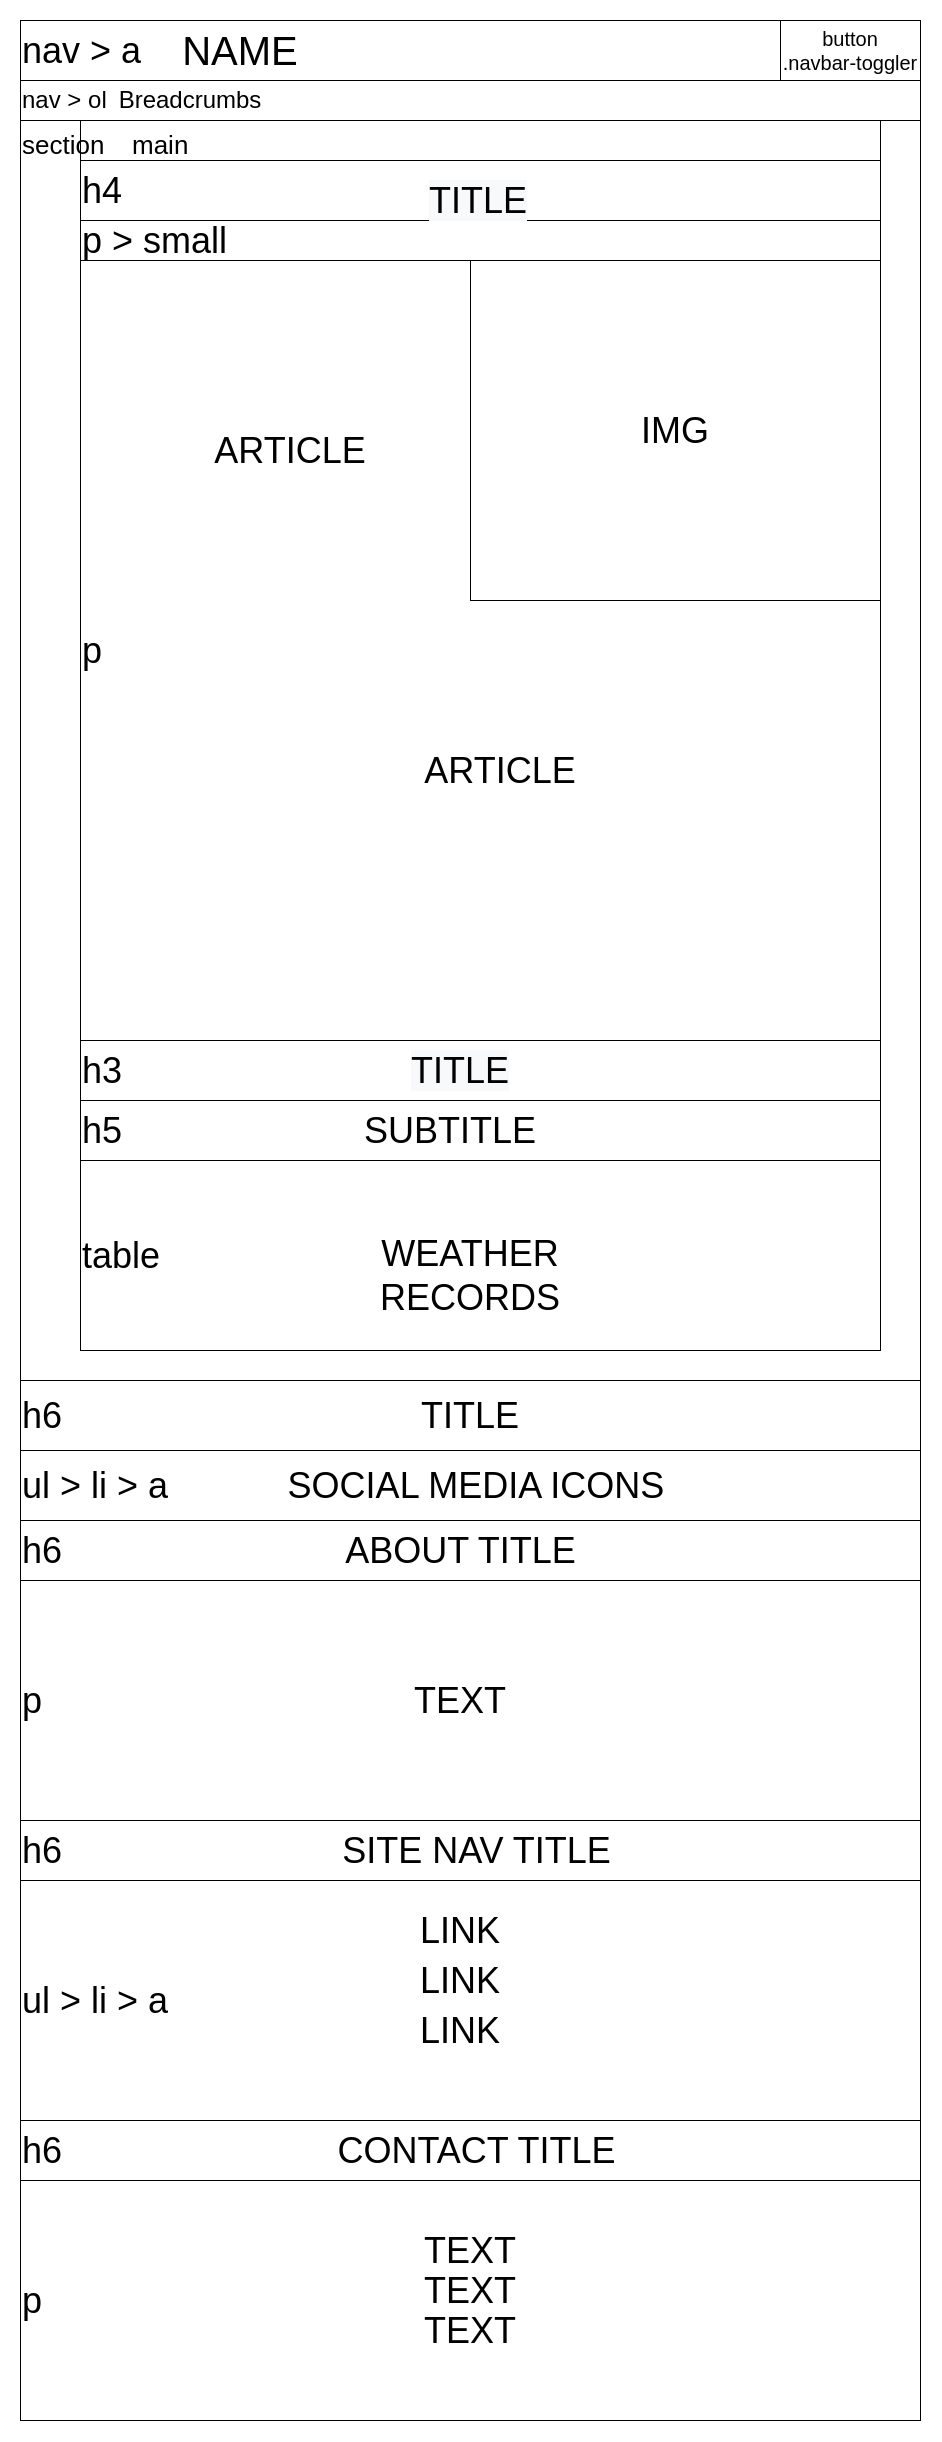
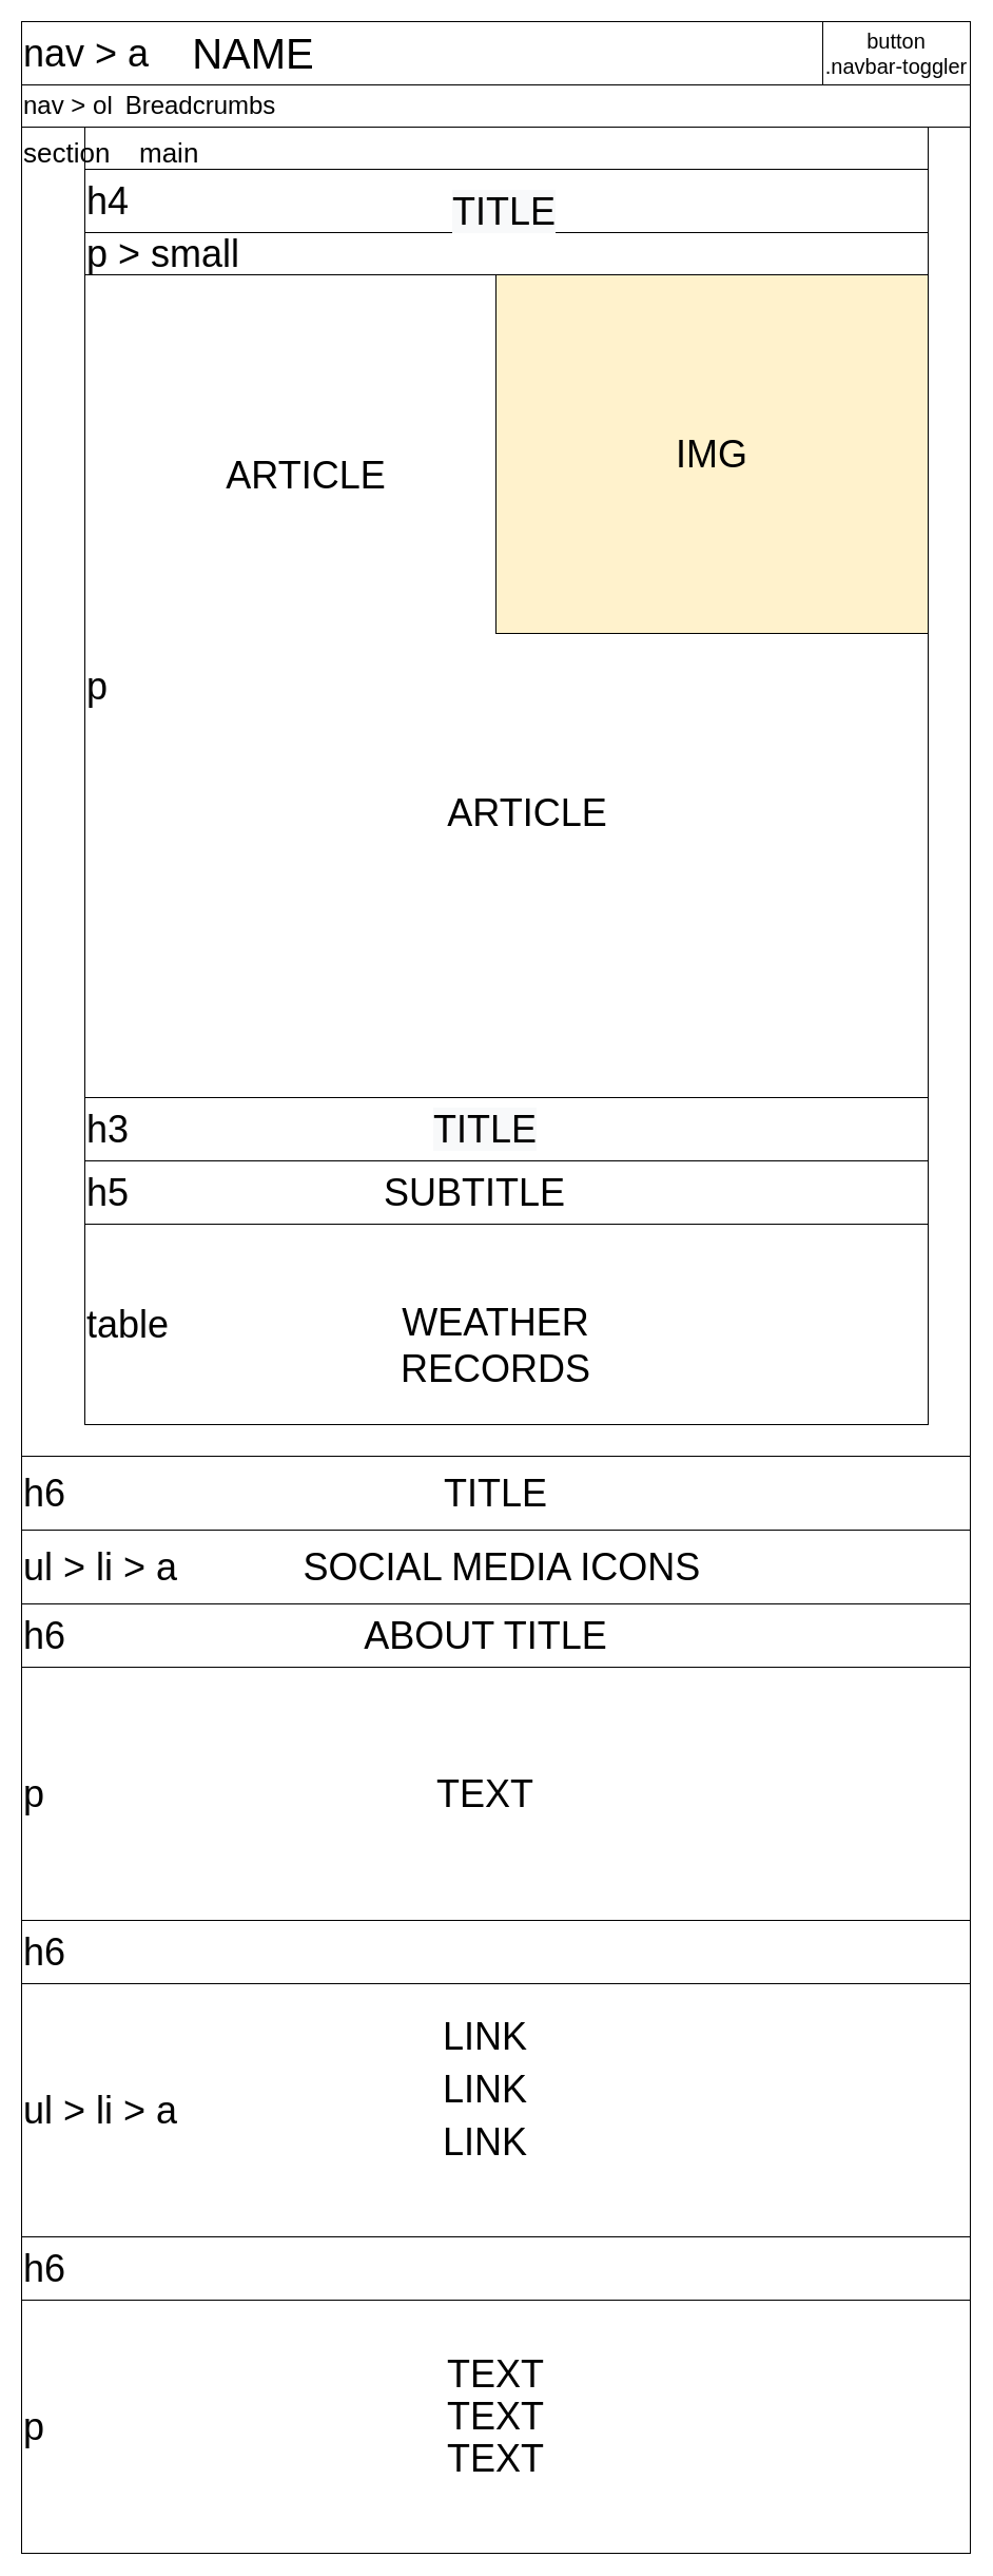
  <mxCell id="0" />
  <mxCell id="1" parent="0" />
  <mxCell id="2" value="&lt;div align=&quot;left&quot;&gt;&lt;font style=&quot;font-size: 36px&quot;&gt;nav &amp;gt; a&lt;/font&gt;&lt;/div&gt;" parent="1" style="rounded=0;whiteSpace=wrap;html=1;align=left;" vertex="1"><mxGeometry as="geometry" width="900" height="60" x="20" y="20" /></mxCell>
  <mxCell id="3" value="&lt;div align=&quot;left&quot;&gt;&lt;font style=&quot;font-size: 24px&quot;&gt;nav &amp;gt; ol&lt;/font&gt;&lt;/div&gt;" parent="1" style="rounded=0;whiteSpace=wrap;html=1;align=left;" vertex="1"><mxGeometry as="geometry" width="900" height="40" y="80" x="20" /></mxCell>
  <mxCell id="4" value="&lt;font style=&quot;font-size: 20px&quot;&gt;button&lt;br&gt;.navbar-toggler&lt;/font&gt;" parent="1" style="rounded=0;whiteSpace=wrap;html=1;" vertex="1"><mxGeometry as="geometry" width="140" height="60" x="780" y="20" /></mxCell>
  <mxCell id="5" value="&lt;font style=&quot;font-size: 40px&quot;&gt;NAME&lt;/font&gt;" parent="1" style="text;html=1;strokeColor=none;fillColor=none;align=center;verticalAlign=middle;whiteSpace=wrap;rounded=0;" vertex="1"><mxGeometry as="geometry" width="160" height="20" x="160" y="40" /></mxCell>
  <mxCell id="6" value="&lt;font style=&quot;font-size: 24px&quot;&gt;Breadcrumbs&lt;/font&gt;" parent="1" style="text;html=1;strokeColor=none;fillColor=none;align=center;verticalAlign=middle;whiteSpace=wrap;rounded=0;" vertex="1"><mxGeometry as="geometry" width="100" height="20" x="140" y="90" /></mxCell>
  <mxCell id="7" value="" parent="1" style="rounded=0;whiteSpace=wrap;html=1;" vertex="1"><mxGeometry as="geometry" width="900" height="1260" y="120" x="20" /></mxCell>
  <mxCell id="8" value="" parent="1" style="rounded=0;whiteSpace=wrap;html=1;" vertex="1"><mxGeometry as="geometry" width="800" height="1230" x="80" y="120" /></mxCell>
  <mxCell id="9" value="&lt;div align=&quot;left&quot; style=&quot;font-size: 26px&quot;&gt;&lt;font style=&quot;font-size: 26px&quot;&gt;section&lt;/font&gt;&lt;/div&gt;" parent="1" style="text;html=1;strokeColor=none;fillColor=none;align=left;verticalAlign=middle;whiteSpace=wrap;rounded=0;" vertex="1"><mxGeometry as="geometry" width="120" height="50" y="120" x="20" /></mxCell>
  <mxCell id="10" value="&lt;div align=&quot;left&quot; style=&quot;font-size: 26px&quot;&gt;&lt;font style=&quot;font-size: 26px&quot;&gt;main&lt;/font&gt;&lt;/div&gt;" parent="1" style="text;html=1;strokeColor=none;fillColor=none;align=left;verticalAlign=middle;whiteSpace=wrap;rounded=0;" vertex="1"><mxGeometry as="geometry" width="120" height="50" x="130" y="120" /></mxCell>
  <mxCell id="11" value="&lt;div align=&quot;left&quot;&gt;&lt;font style=&quot;font-size: 36px&quot;&gt;h4&lt;/font&gt;&lt;/div&gt;" parent="1" style="rounded=0;whiteSpace=wrap;html=1;align=left;" vertex="1"><mxGeometry as="geometry" width="800" height="60" x="80" y="160" /></mxCell>
  <mxCell id="12" value="&lt;div align=&quot;left&quot;&gt;&lt;font style=&quot;font-size: 36px&quot;&gt;p &amp;gt; small&lt;/font&gt;&lt;/div&gt;" parent="1" style="rounded=0;whiteSpace=wrap;html=1;align=left;" vertex="1"><mxGeometry as="geometry" width="800" height="40" x="80" y="220" /></mxCell>
  <mxCell id="13" value="&lt;div align=&quot;left&quot;&gt;&lt;font style=&quot;font-size: 36px&quot;&gt;p&lt;/font&gt;&lt;/div&gt;" parent="1" style="rounded=0;whiteSpace=wrap;html=1;align=left;" vertex="1"><mxGeometry as="geometry" width="800" height="780" x="80" y="260" /></mxCell>
- <mxCell id="14" value="&lt;font style=&quot;font-size: 36px&quot;&gt;IMG&lt;/font&gt;" parent="1" style="rounded=0;whiteSpace=wrap;html=1;" vertex="1"><mxGeometry as="geometry" width="410" height="340" x="470" y="260" /></mxCell>
+ <mxCell id="14" value="&lt;font style=&quot;font-size: 36px&quot;&gt;IMG&lt;/font&gt;" parent="1" style="rounded=0;whiteSpace=wrap;html=1;fillColor=#fff2cc;" vertex="1"><mxGeometry as="geometry" width="410" height="340" x="470" y="260" /></mxCell>
  <mxCell id="15" value="&lt;div align=&quot;left&quot;&gt;&lt;font style=&quot;font-size: 36px&quot;&gt;table&lt;/font&gt;&lt;/div&gt;" parent="1" style="rounded=0;whiteSpace=wrap;html=1;align=left;" vertex="1"><mxGeometry as="geometry" width="800" height="190" x="80" y="1160" /></mxCell>
  <mxCell id="16" value="&lt;div align=&quot;left&quot;&gt;&lt;font style=&quot;font-size: 36px&quot;&gt;h3&lt;/font&gt;&lt;/div&gt;" parent="1" style="rounded=0;whiteSpace=wrap;html=1;align=left;" vertex="1"><mxGeometry as="geometry" width="800" height="60" x="80" y="1040" /></mxCell>
  <mxCell id="17" value="&lt;div align=&quot;left&quot;&gt;&lt;font style=&quot;font-size: 36px&quot;&gt;h5&lt;/font&gt;&lt;/div&gt;" parent="1" style="rounded=0;whiteSpace=wrap;html=1;align=left;" vertex="1"><mxGeometry as="geometry" width="800" height="60" x="80" y="1100" /></mxCell>
  <mxCell id="18" value="&lt;font style=&quot;font-size: 36px&quot;&gt;ARTICLE&lt;/font&gt;" parent="1" style="text;html=1;strokeColor=none;fillColor=none;align=center;verticalAlign=middle;whiteSpace=wrap;rounded=0;" vertex="1"><mxGeometry as="geometry" width="260" height="20" x="160" y="440" /></mxCell>
  <mxCell id="19" value="&lt;font style=&quot;font-size: 36px&quot;&gt;ARTICLE&lt;/font&gt;" parent="1" style="text;html=1;strokeColor=none;fillColor=none;align=center;verticalAlign=middle;whiteSpace=wrap;rounded=0;" vertex="1"><mxGeometry as="geometry" width="260" height="20" x="370" y="760" /></mxCell>
  <mxCell id="20" value="&lt;font style=&quot;font-size: 36px&quot;&gt;&lt;span style=&quot;display: inline ; float: none ; background-color: rgb(248 , 249 , 250) ; color: rgb(0 , 0 , 0) ; font-family: &amp;#34;helvetica&amp;#34; ; font-size: 36px ; font-style: normal ; font-variant: normal ; font-weight: 400 ; letter-spacing: normal ; text-align: center ; text-decoration: none ; text-indent: 0px ; text-transform: none ; white-space: normal ; word-spacing: 0px&quot;&gt;TITLE&lt;/span&gt;&lt;/font&gt;&lt;b&gt;&lt;/b&gt;&lt;i&gt;&lt;/i&gt;&lt;u&gt;&lt;/u&gt;&lt;sub&gt;&lt;/sub&gt;&lt;sup&gt;&lt;/sup&gt;&lt;strike&gt;&lt;/strike&gt;" parent="1" style="text;html=1;strokeColor=none;fillColor=none;align=center;verticalAlign=middle;whiteSpace=wrap;rounded=0;" vertex="1"><mxGeometry as="geometry" width="260" height="20" x="330" y="1060" /></mxCell>
  <mxCell id="21" value="&lt;font style=&quot;font-size: 36px&quot;&gt;SUBTITLE&lt;/font&gt;" parent="1" style="text;html=1;strokeColor=none;fillColor=none;align=center;verticalAlign=middle;whiteSpace=wrap;rounded=0;" vertex="1"><mxGeometry as="geometry" width="260" height="20" x="320" y="1120" /></mxCell>
  <mxCell id="22" value="&lt;font style=&quot;font-size: 36px&quot;&gt;WEATHER RECORDS&lt;/font&gt;" parent="1" style="text;html=1;strokeColor=none;fillColor=none;align=center;verticalAlign=middle;whiteSpace=wrap;rounded=0;" vertex="1"><mxGeometry x="330" y="1265" as="geometry" width="280" height="20" /></mxCell>
  <mxCell id="23" value="&lt;font style=&quot;font-size: 36px&quot;&gt;&lt;span style=&quot;display: inline ; float: none ; background-color: rgb(248 , 249 , 250) ; color: rgb(0 , 0 , 0) ; font-family: &amp;#34;helvetica&amp;#34; ; font-size: 36px ; font-style: normal ; font-variant: normal ; font-weight: 400 ; letter-spacing: normal ; text-align: center ; text-decoration: none ; text-indent: 0px ; text-transform: none ; white-space: normal ; word-spacing: 0px&quot;&gt;TITLE&lt;/span&gt;&lt;/font&gt;&lt;b&gt;&lt;/b&gt;&lt;i&gt;&lt;/i&gt;&lt;u&gt;&lt;/u&gt;&lt;sub&gt;&lt;/sub&gt;&lt;sup&gt;&lt;/sup&gt;&lt;strike&gt;&lt;/strike&gt;" parent="1" style="text;html=1;strokeColor=none;fillColor=none;align=center;verticalAlign=middle;whiteSpace=wrap;rounded=0;" vertex="1"><mxGeometry as="geometry" width="260" height="20" x="347.5" y="190" /></mxCell>
  <mxCell id="24" value="&lt;div align=&quot;left&quot; style=&quot;font-size: 36px&quot;&gt;h6&lt;/div&gt;" parent="1" style="rounded=0;whiteSpace=wrap;html=1;align=left;" vertex="1"><mxGeometry as="geometry" width="900" height="70" y="1380" x="20" /></mxCell>
  <mxCell id="25" value="&lt;div align=&quot;left&quot; style=&quot;font-size: 36px&quot;&gt;&lt;font style=&quot;font-size: 36px&quot;&gt;ul &amp;gt; li &amp;gt; a&lt;/font&gt;&lt;br&gt;&lt;/div&gt;" parent="1" style="rounded=0;whiteSpace=wrap;html=1;align=left;" vertex="1"><mxGeometry as="geometry" width="900" height="70" y="1450" x="20" /></mxCell>
  <mxCell id="26" value="&lt;font style=&quot;font-size: 36px&quot;&gt;TITLE&lt;/font&gt;" parent="1" style="text;html=1;strokeColor=none;fillColor=none;align=center;verticalAlign=middle;whiteSpace=wrap;rounded=0;" vertex="1"><mxGeometry as="geometry" width="130" height="20" x="405" y="1405" /></mxCell>
  <mxCell id="27" value="&lt;font style=&quot;font-size: 36px&quot;&gt;SOCIAL MEDIA ICONS&lt;/font&gt;" parent="1" style="text;html=1;strokeColor=none;fillColor=none;align=center;verticalAlign=middle;whiteSpace=wrap;rounded=0;" vertex="1"><mxGeometry as="geometry" width="388" height="20" x="282" y="1475" /></mxCell>
  <mxCell id="28" value="&lt;div align=&quot;left&quot;&gt;&lt;font style=&quot;font-size: 36px&quot;&gt;h6&lt;/font&gt;&lt;/div&gt;" parent="1" style="rounded=0;whiteSpace=wrap;html=1;align=left;" vertex="1"><mxGeometry as="geometry" width="900" height="60" y="1520" x="20" /></mxCell>
  <mxCell id="29" value="&lt;font style=&quot;font-size: 36px&quot;&gt;ABOUT TITLE&lt;/font&gt;" parent="1" style="text;html=1;strokeColor=none;fillColor=none;align=center;verticalAlign=middle;whiteSpace=wrap;rounded=0;" vertex="1"><mxGeometry as="geometry" width="245" height="20" x="337.5" y="1540" /></mxCell>
  <mxCell id="30" value="&lt;div align=&quot;left&quot;&gt;&lt;font style=&quot;font-size: 36px&quot;&gt;p&lt;/font&gt;&lt;/div&gt;" parent="1" style="rounded=0;whiteSpace=wrap;html=1;align=left;" vertex="1"><mxGeometry as="geometry" width="900" height="240" y="1580" x="20" /></mxCell>
  <mxCell id="31" value="&lt;font style=&quot;font-size: 36px&quot;&gt;TEXT&lt;/font&gt;" parent="1" style="text;html=1;strokeColor=none;fillColor=none;align=center;verticalAlign=middle;whiteSpace=wrap;rounded=0;" vertex="1"><mxGeometry as="geometry" width="130" height="20" x="395" y="1690" /></mxCell>
  <mxCell id="32" value="&lt;div align=&quot;left&quot;&gt;&lt;font style=&quot;font-size: 36px&quot;&gt;h6&lt;/font&gt;&lt;/div&gt;" parent="1" style="rounded=0;whiteSpace=wrap;html=1;align=left;" vertex="1"><mxGeometry as="geometry" width="900" height="60" y="1820" x="20" /></mxCell>
- <mxCell id="33" value="&lt;font style=&quot;font-size: 36px&quot;&gt;SITE NAV TITLE&lt;/font&gt;" parent="1" style="text;html=1;strokeColor=none;fillColor=none;align=center;verticalAlign=middle;whiteSpace=wrap;rounded=0;" vertex="1"><mxGeometry as="geometry" width="305" height="20" x="323.5" y="1840" /></mxCell>
  <mxCell id="34" value="&lt;div align=&quot;left&quot;&gt;&lt;font style=&quot;font-size: 36px&quot;&gt;ul &amp;gt; li &amp;gt; a&lt;/font&gt;&lt;/div&gt;" parent="1" style="rounded=0;whiteSpace=wrap;html=1;align=left;" vertex="1"><mxGeometry as="geometry" width="900" height="240" y="1880" x="20" /></mxCell>
  <mxCell id="35" value="&lt;font style=&quot;font-size: 36px&quot;&gt;LINK&lt;/font&gt;" parent="1" style="text;html=1;strokeColor=none;fillColor=none;align=center;verticalAlign=middle;whiteSpace=wrap;rounded=0;" vertex="1"><mxGeometry as="geometry" width="130" height="20" x="395" y="1920" /></mxCell>
  <mxCell id="36" value="&lt;font style=&quot;font-size: 36px&quot;&gt;LINK&lt;/font&gt;" parent="1" style="text;html=1;strokeColor=none;fillColor=none;align=center;verticalAlign=middle;whiteSpace=wrap;rounded=0;" vertex="1"><mxGeometry as="geometry" width="130" height="20" x="395" y="1970" /></mxCell>
  <mxCell id="37" value="&lt;font style=&quot;font-size: 36px&quot;&gt;LINK&lt;/font&gt;" parent="1" style="text;html=1;strokeColor=none;fillColor=none;align=center;verticalAlign=middle;whiteSpace=wrap;rounded=0;" vertex="1"><mxGeometry as="geometry" width="130" height="20" x="395" y="2020" /></mxCell>
  <mxCell id="38" value="&lt;div align=&quot;left&quot;&gt;&lt;font style=&quot;font-size: 36px&quot;&gt;h6&lt;/font&gt;&lt;/div&gt;" parent="1" style="rounded=0;whiteSpace=wrap;html=1;align=left;" vertex="1"><mxGeometry as="geometry" width="900" height="60" y="2120" x="20" /></mxCell>
- <mxCell id="39" value="&lt;font style=&quot;font-size: 36px&quot;&gt;CONTACT TITLE&lt;/font&gt;" parent="1" style="text;html=1;strokeColor=none;fillColor=none;align=center;verticalAlign=middle;whiteSpace=wrap;rounded=0;" vertex="1"><mxGeometry as="geometry" width="305" height="20" x="323.5" y="2140" /></mxCell>
  <mxCell id="40" value="&lt;div align=&quot;left&quot;&gt;&lt;font style=&quot;font-size: 36px&quot;&gt;p&lt;/font&gt;&lt;/div&gt;" parent="1" style="rounded=0;whiteSpace=wrap;html=1;align=left;" vertex="1"><mxGeometry as="geometry" width="900" height="240" y="2180" x="20" /></mxCell>
  <mxCell id="41" value="&lt;font style=&quot;font-size: 36px&quot;&gt;TEXT&lt;/font&gt;" parent="1" style="text;html=1;strokeColor=none;fillColor=none;align=center;verticalAlign=middle;whiteSpace=wrap;rounded=0;" vertex="1"><mxGeometry as="geometry" width="130" height="20" x="405" y="2280" /></mxCell>
  <mxCell id="42" value="&lt;font style=&quot;font-size: 36px&quot;&gt;TEXT&lt;/font&gt;" parent="1" style="text;html=1;strokeColor=none;fillColor=none;align=center;verticalAlign=middle;whiteSpace=wrap;rounded=0;" vertex="1"><mxGeometry as="geometry" width="130" height="20" x="405" y="2320" /></mxCell>
  <mxCell id="43" value="&lt;font style=&quot;font-size: 36px&quot;&gt;TEXT&lt;/font&gt;" parent="1" style="text;html=1;strokeColor=none;fillColor=none;align=center;verticalAlign=middle;whiteSpace=wrap;rounded=0;" vertex="1"><mxGeometry as="geometry" width="130" height="20" x="405" y="2240" /></mxCell>
